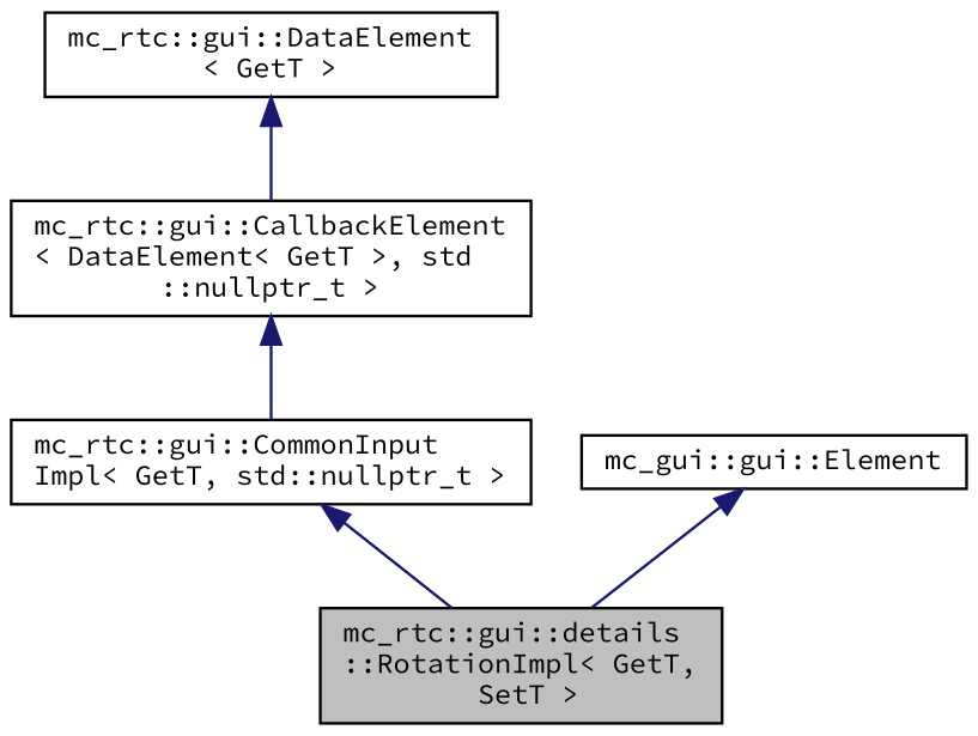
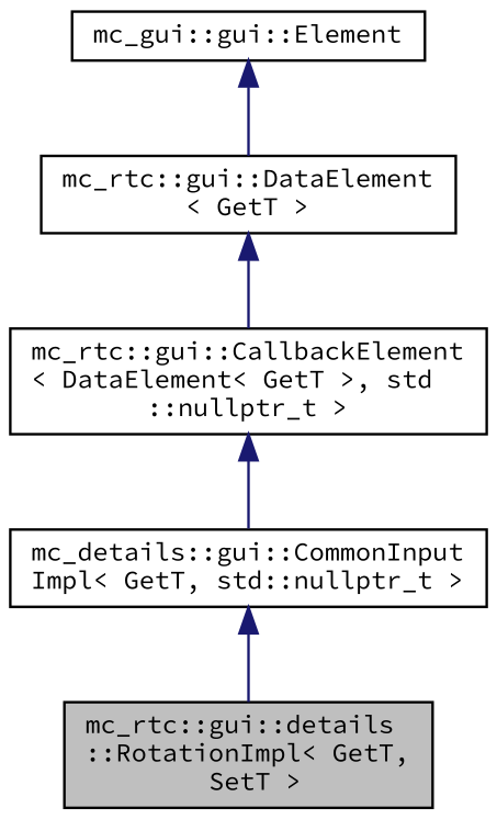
  digraph {
    fontname="Source Code Pro"
    node [color=black fillcolor=white fontname="Source Code Pro" fontsize=10 shape=record style=filled]
    edge [color=midnightblue dir=back fontname="Source Code Pro" fontsize=10 labelfontname=Helvetica labelfontsize=10 style=solid]
    n1 [fillcolor=grey75 fontcolor=black height=0.2 label="mc_rtc::gui::details\l::RotationImpl\< GetT,\l SetT \>" width=0.4]
-   n2 [height=0.2 label="mc_rtc::gui::CommonInput\lImpl\< GetT, std::nullptr_t \>" width=0.4]
+   n2 [height=0.2 label="mc_details::gui::CommonInput\lImpl\< GetT, std::nullptr_t \>" width=0.4]
    n3 [height=0.2 label="mc_rtc::gui::CallbackElement\l\< DataElement\< GetT \>, std\l::nullptr_t \>" width=0.4]
    n4 [height=0.2 label="mc_rtc::gui::DataElement\l\< GetT \>" width=0.4]
    n5 [height=0.2 label="mc_gui::gui::Element" width=0.4]
    n2 -> n1
    n3 -> n2
    n4 -> n3
-   n5 -> n1
+   n5 -> n4
  }
